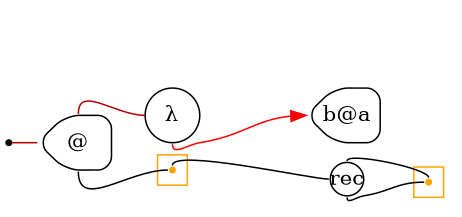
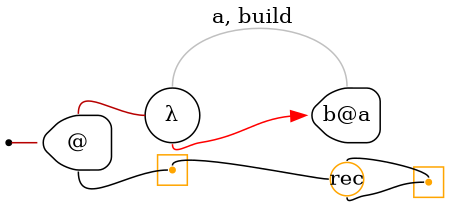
  digraph {
    labeldistance=0
    nodesep=.175
    rankdir=LR
    ranksep=.175
    node [color="#000000" fixedsize=true orientation=90 shape=point style=rounded]
    edge [arrowhead=none arrowtail=none headport=w tailport=n]
    ndcluster_nd24 [color=orange style=""]
    ndcluster_nd72 [color=orange style=""]
-   n3 [height=.3 label=rec shape=circle width=.3 orientation=""]
+   n3 [color=orange height=.3 label=rec shape=circle width=.3 orientation=""]
    nd1 [color="" orientation="" style=""]
    n5 [label="@" shape=house]
    n6 [label="λ" shape=circle orientation=""]
    n7 [label="b@a" shape=house]
    subgraph cluster_1 {
      color=orange
      style=fill
      ndcluster_nd24
    }
    subgraph cluster_2 {
      color=orange
      style=fill
      ndcluster_nd72
    }
    ndcluster_nd24 -> n3
    n3 -> ndcluster_nd72 [dir=back headport=n]
    n3 -> ndcluster_nd72 [tailport=s]
    nd1 -> n5 [color="#b70000" tailport=e]
    n5 -> ndcluster_nd24 [tailport=s]
    n5 -> n6 [color="#b70000"]
+   n6 -> n7 [color=grey dir=back headport=n label="a, build"]
    n6 -> n7 [arrowhead=normal color=red tailport=s]
  }
